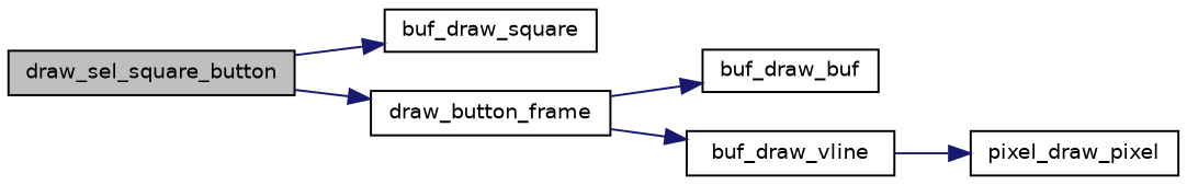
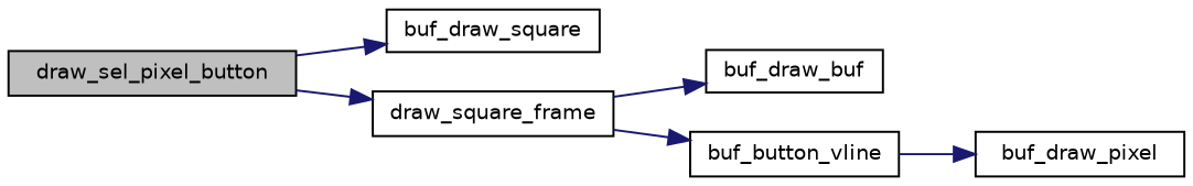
  digraph {
    rankdir=LR
    node [color=black fillcolor=white fontname=Helvetica fontsize=10 shape=record style=filled]
    edge [color=midnightblue fontname=Helvetica fontsize=10 labelfontname=Helvetica labelfontsize=10 style=solid]
-   n1 [fillcolor=grey75 fontcolor=black height=0.2 label=draw_sel_square_button width=0.4]
+   n1 [fillcolor=grey75 fontcolor=black height=0.2 label=draw_sel_pixel_button width=0.4]
    n2 [height=0.2 label=buf_draw_square width=0.4]
-   n3 [height=0.2 label=draw_button_frame width=0.4]
+   n3 [height=0.2 label=draw_square_frame width=0.4]
    n4 [height=0.2 label=buf_draw_buf width=0.4]
-   n5 [height=0.2 label=buf_draw_vline width=0.4]
-   n6 [height=0.2 label=pixel_draw_pixel width=0.4]
+   n5 [height=0.2 label=buf_button_vline width=0.4]
+   n6 [height=0.2 label=buf_draw_pixel width=0.4]
    n1 -> n2
    n1 -> n3
    n3 -> n4
    n3 -> n5
    n5 -> n6
  }
